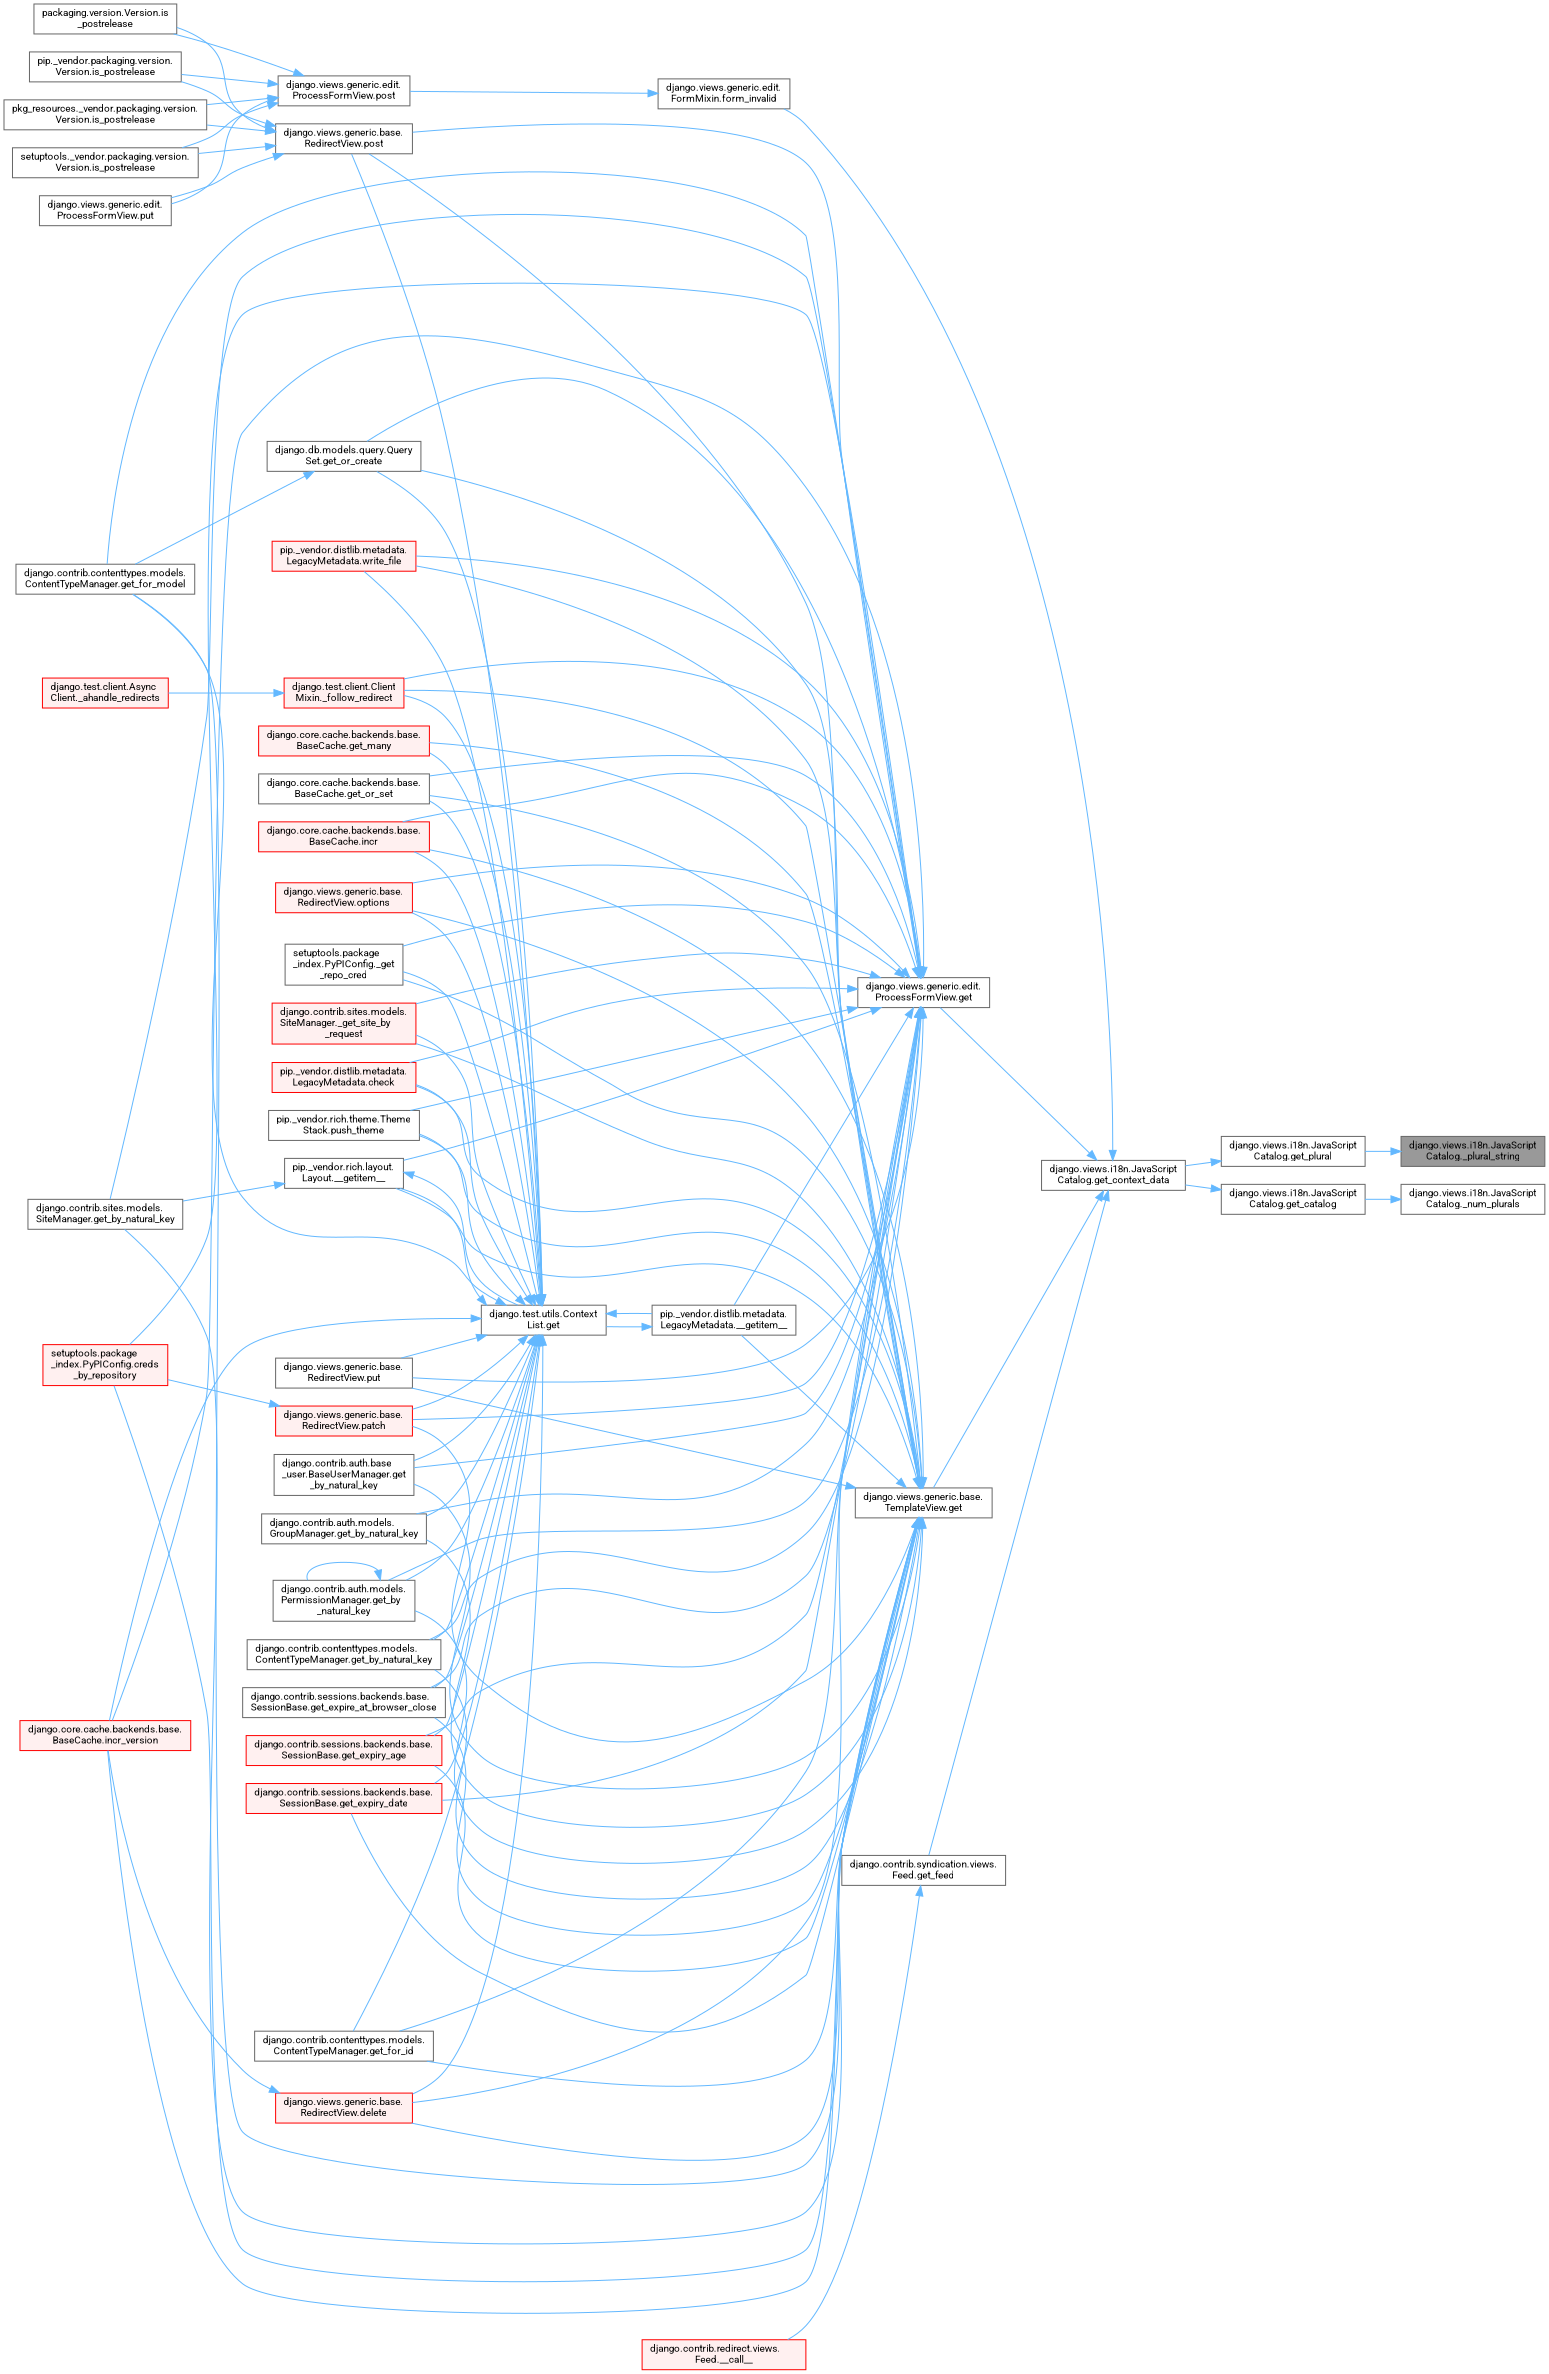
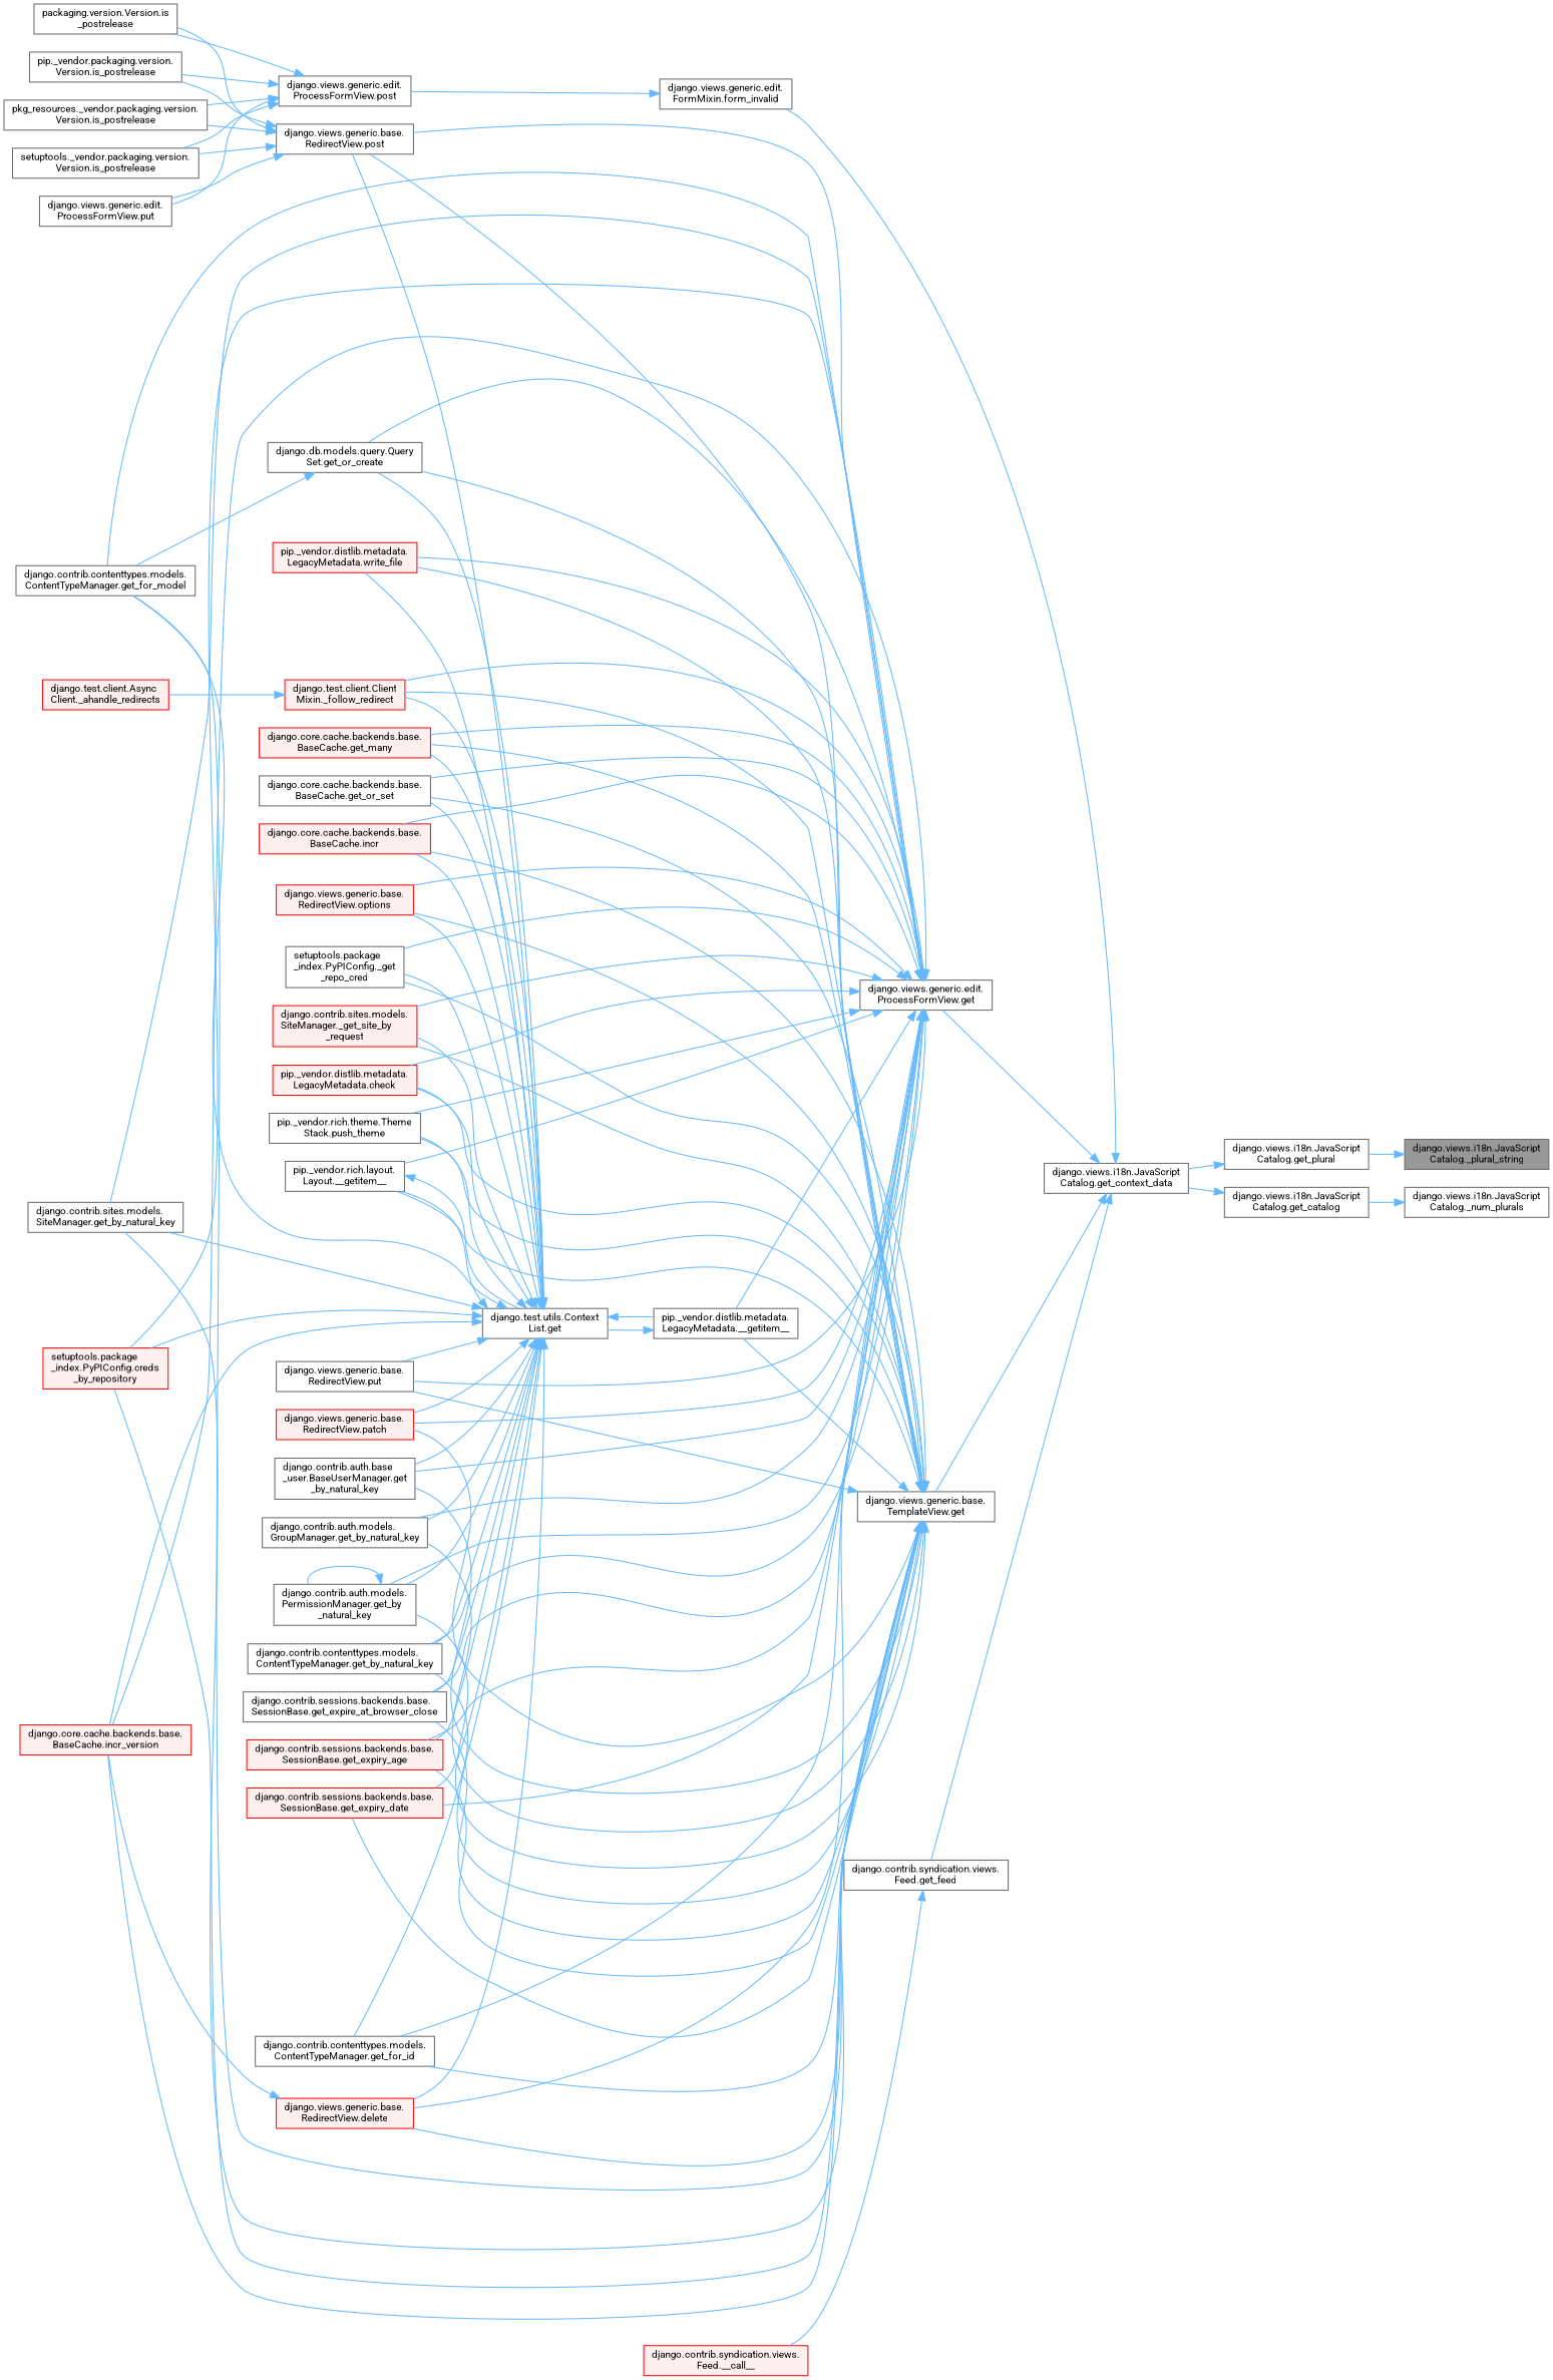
  digraph {
    fontname=Roboto
    rankdir=RL
    node [color=grey40 fillcolor=white fontname=Roboto fontsize=10 shape=box style=filled]
    edge [color=steelblue1 dir=back fontname=Roboto fontsize=10 labelfontname=Helvetica labelfontsize=10 style=solid]
    n1 [color=gray40 fillcolor=grey60 fontcolor=black height=0.2 label="django.views.i18n.JavaScript\lCatalog._plural_string" width=0.4]
    n2 [height=0.2 label="django.views.i18n.JavaScript\lCatalog.get_plural" width=0.4]
    n3 [height=0.2 label="django.views.i18n.JavaScript\lCatalog._num_plurals" width=0.4]
    n4 [height=0.2 label="django.views.i18n.JavaScript\lCatalog.get_catalog" width=0.4]
    n5 [height=0.2 label="django.views.i18n.JavaScript\lCatalog.get_context_data" width=0.4]
    n6 [height=0.2 label="django.views.generic.edit.\lFormMixin.form_invalid" width=0.4]
    n7 [height=0.2 label="django.views.generic.base.\lTemplateView.get" width=0.4]
    n8 [height=0.2 label="django.views.generic.edit.\lProcessFormView.get" width=0.4]
    n9 [height=0.2 label="django.contrib.syndication.views.\lFeed.get_feed" width=0.4]
    n10 [height=0.2 label="django.views.generic.edit.\lProcessFormView.post" width=0.4]
    n11 [height=0.2 label="pip._vendor.distlib.metadata.\lLegacyMetadata.__getitem__" width=0.4]
    n12 [height=0.2 label="pip._vendor.rich.layout.\lLayout.__getitem__" width=0.4]
    n13 [color=red fillcolor="#FFF0F0" height=0.2 label="django.test.client.Client\lMixin._follow_redirect" width=0.4]
    n14 [height=0.2 label="setuptools.package\l_index.PyPIConfig._get\l_repo_cred" width=0.4]
    n15 [color=red fillcolor="#FFF0F0" height=0.2 label="django.contrib.sites.models.\lSiteManager._get_site_by\l_request" width=0.4]
    n16 [color=red fillcolor="#FFF0F0" height=0.2 label="pip._vendor.distlib.metadata.\lLegacyMetadata.check" width=0.4]
    n17 [color=red fillcolor="#FFF0F0" height=0.2 label="setuptools.package\l_index.PyPIConfig.creds\l_by_repository" width=0.4]
    n18 [color=red fillcolor="#FFF0F0" height=0.2 label="django.views.generic.base.\lRedirectView.delete" width=0.4]
    n19 [color=red fillcolor="#FFF0F0" height=0.2 label="django.core.cache.backends.base.\lBaseCache.incr_version" width=0.4]
    n20 [height=0.2 label="django.contrib.auth.base\l_user.BaseUserManager.get\l_by_natural_key" width=0.4]
    n21 [height=0.2 label="django.contrib.auth.models.\lGroupManager.get_by_natural_key" width=0.4]
    n22 [height=0.2 label="django.contrib.auth.models.\lPermissionManager.get_by\l_natural_key" width=0.4]
    n23 [height=0.2 label="django.contrib.contenttypes.models.\lContentTypeManager.get_by_natural_key" width=0.4]
    n24 [height=0.2 label="django.contrib.sites.models.\lSiteManager.get_by_natural_key" width=0.4]
    n25 [height=0.2 label="django.contrib.sessions.backends.base.\lSessionBase.get_expire_at_browser_close" width=0.4]
    n26 [color=red fillcolor="#FFF0F0" height=0.2 label="django.contrib.sessions.backends.base.\lSessionBase.get_expiry_age" width=0.4]
    n27 [color=red fillcolor="#FFF0F0" height=0.2 label="django.contrib.sessions.backends.base.\lSessionBase.get_expiry_date" width=0.4]
    n28 [height=0.2 label="django.contrib.contenttypes.models.\lContentTypeManager.get_for_id" width=0.4]
    n29 [height=0.2 label="django.contrib.contenttypes.models.\lContentTypeManager.get_for_model" width=0.4]
    n30 [color=red fillcolor="#FFF0F0" height=0.2 label="django.core.cache.backends.base.\lBaseCache.get_many" width=0.4]
    n31 [height=0.2 label="django.db.models.query.Query\lSet.get_or_create" width=0.4]
    n32 [height=0.2 label="django.core.cache.backends.base.\lBaseCache.get_or_set" width=0.4]
    n33 [color=red fillcolor="#FFF0F0" height=0.2 label="django.core.cache.backends.base.\lBaseCache.incr" width=0.4]
    n34 [color=red fillcolor="#FFF0F0" height=0.2 label="django.views.generic.base.\lRedirectView.options" width=0.4]
    n35 [color=red fillcolor="#FFF0F0" height=0.2 label="django.views.generic.base.\lRedirectView.patch" width=0.4]
    n36 [height=0.2 label="django.views.generic.base.\lRedirectView.post" width=0.4]
    n37 [height=0.2 label="pip._vendor.rich.theme.Theme\lStack.push_theme" width=0.4]
    n38 [height=0.2 label="django.views.generic.base.\lRedirectView.put" width=0.4]
    n39 [color=red fillcolor="#FFF0F0" height=0.2 label="pip._vendor.distlib.metadata.\lLegacyMetadata.write_file" width=0.4]
-   n40 [color=red fillcolor="#FFF0F0" height=0.2 label="django.contrib.redirect.views.\lFeed.__call__" width=0.4]
+   n40 [color=red fillcolor="#FFF0F0" height=0.2 label="django.contrib.syndication.views.\lFeed.__call__" width=0.4]
    n41 [height=0.2 label="packaging.version.Version.is\l_postrelease" width=0.4]
    n42 [height=0.2 label="pip._vendor.packaging.version.\lVersion.is_postrelease" width=0.4]
    n43 [height=0.2 label="pkg_resources._vendor.packaging.version.\lVersion.is_postrelease" width=0.4]
    n44 [height=0.2 label="setuptools._vendor.packaging.version.\lVersion.is_postrelease" width=0.4]
    n45 [height=0.2 label="django.views.generic.edit.\lProcessFormView.put" width=0.4]
    n46 [height=0.2 label="django.test.utils.Context\lList.get" width=0.4]
    n47 [color=red fillcolor="#FFF0F0" height=0.2 label="django.test.client.Async\lClient._ahandle_redirects" width=0.4]
    n1 -> n2
    n2 -> n5
    n3 -> n4
    n4 -> n5
    n5 -> n6
    n5 -> n7
    n5 -> n8
    n5 -> n9
    n6 -> n10
    n7 -> n11
    n7 -> n12
    n7 -> n13
    n7 -> n14
    n7 -> n15
    n7 -> n16
    n7 -> n17
    n7 -> n18
    n7 -> n19
    n7 -> n20
    n7 -> n21
    n7 -> n22
    n7 -> n23
    n7 -> n24
    n7 -> n25
    n7 -> n26
    n7 -> n27
    n7 -> n28
    n7 -> n29
    n7 -> n30
    n7 -> n31
    n7 -> n32
    n7 -> n33
    n7 -> n34
    n7 -> n35
    n7 -> n36
    n7 -> n37
    n7 -> n38
    n7 -> n39
    n8 -> n11
    n8 -> n12
    n8 -> n13
    n8 -> n14
    n8 -> n15
    n8 -> n16
    n8 -> n17
    n8 -> n18
    n8 -> n19
    n8 -> n20
    n8 -> n21
    n8 -> n22
    n8 -> n23
    n8 -> n24
    n8 -> n25
    n8 -> n26
    n8 -> n27
    n8 -> n28
    n8 -> n29
+   n8 -> n30
    n8 -> n31
    n8 -> n32
    n8 -> n33
    n8 -> n34
    n8 -> n35
    n8 -> n36
    n8 -> n37
    n8 -> n38
    n8 -> n39
    n9 -> n40
    n10 -> n41
    n10 -> n42
    n10 -> n43
    n10 -> n44
    n10 -> n45
    n11 -> n46
    n12 -> n46
    n13 -> n47
    n18 -> n19
    n22 -> n22
    n31 -> n29
    n36 -> n41
    n36 -> n42
    n36 -> n43
    n36 -> n44
    n36 -> n45
    n46 -> n11
    n46 -> n12
    n46 -> n13
    n46 -> n14
    n46 -> n15
    n46 -> n16
-   n35 -> n17
+   n46 -> n17
    n46 -> n18
    n46 -> n19
    n46 -> n20
    n46 -> n21
    n46 -> n22
    n46 -> n23
-   n12 -> n24
+   n46 -> n24
    n46 -> n25
    n46 -> n26
    n46 -> n27
    n46 -> n28
    n46 -> n29
    n46 -> n30
    n46 -> n31
    n46 -> n32
    n46 -> n33
    n46 -> n34
    n46 -> n35
    n46 -> n36
    n46 -> n37
    n46 -> n38
    n46 -> n39
  }
